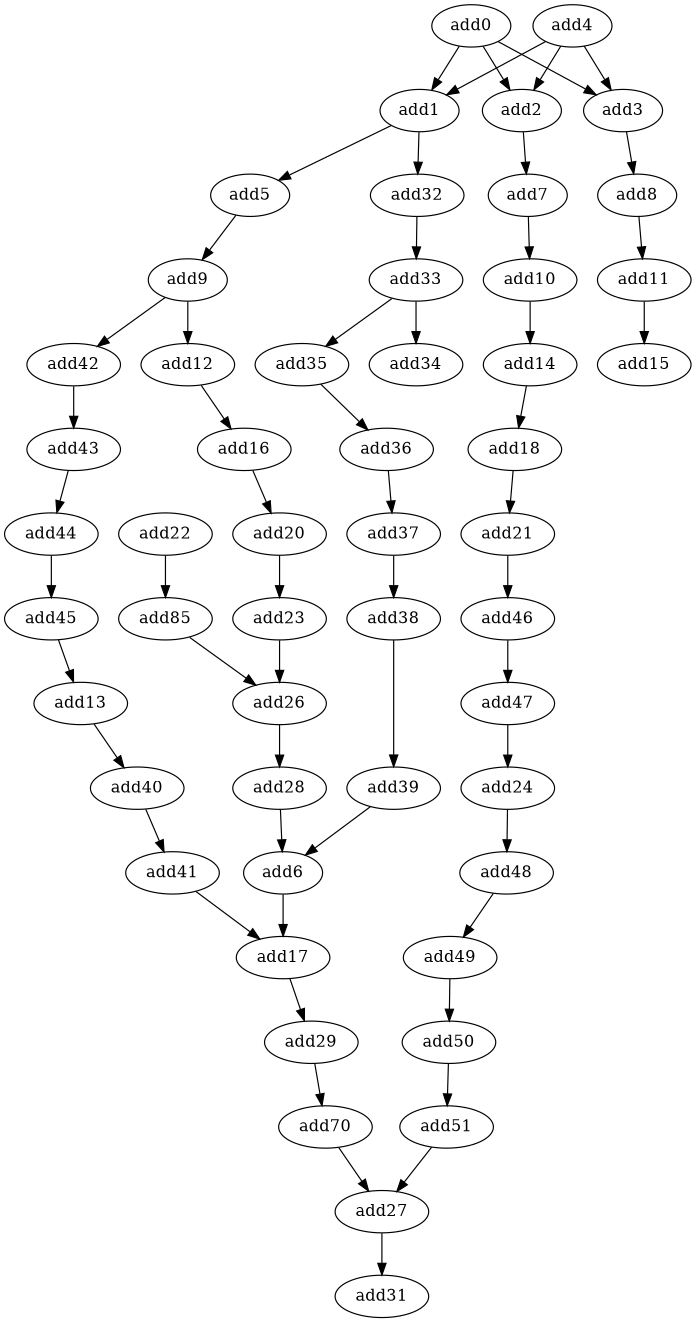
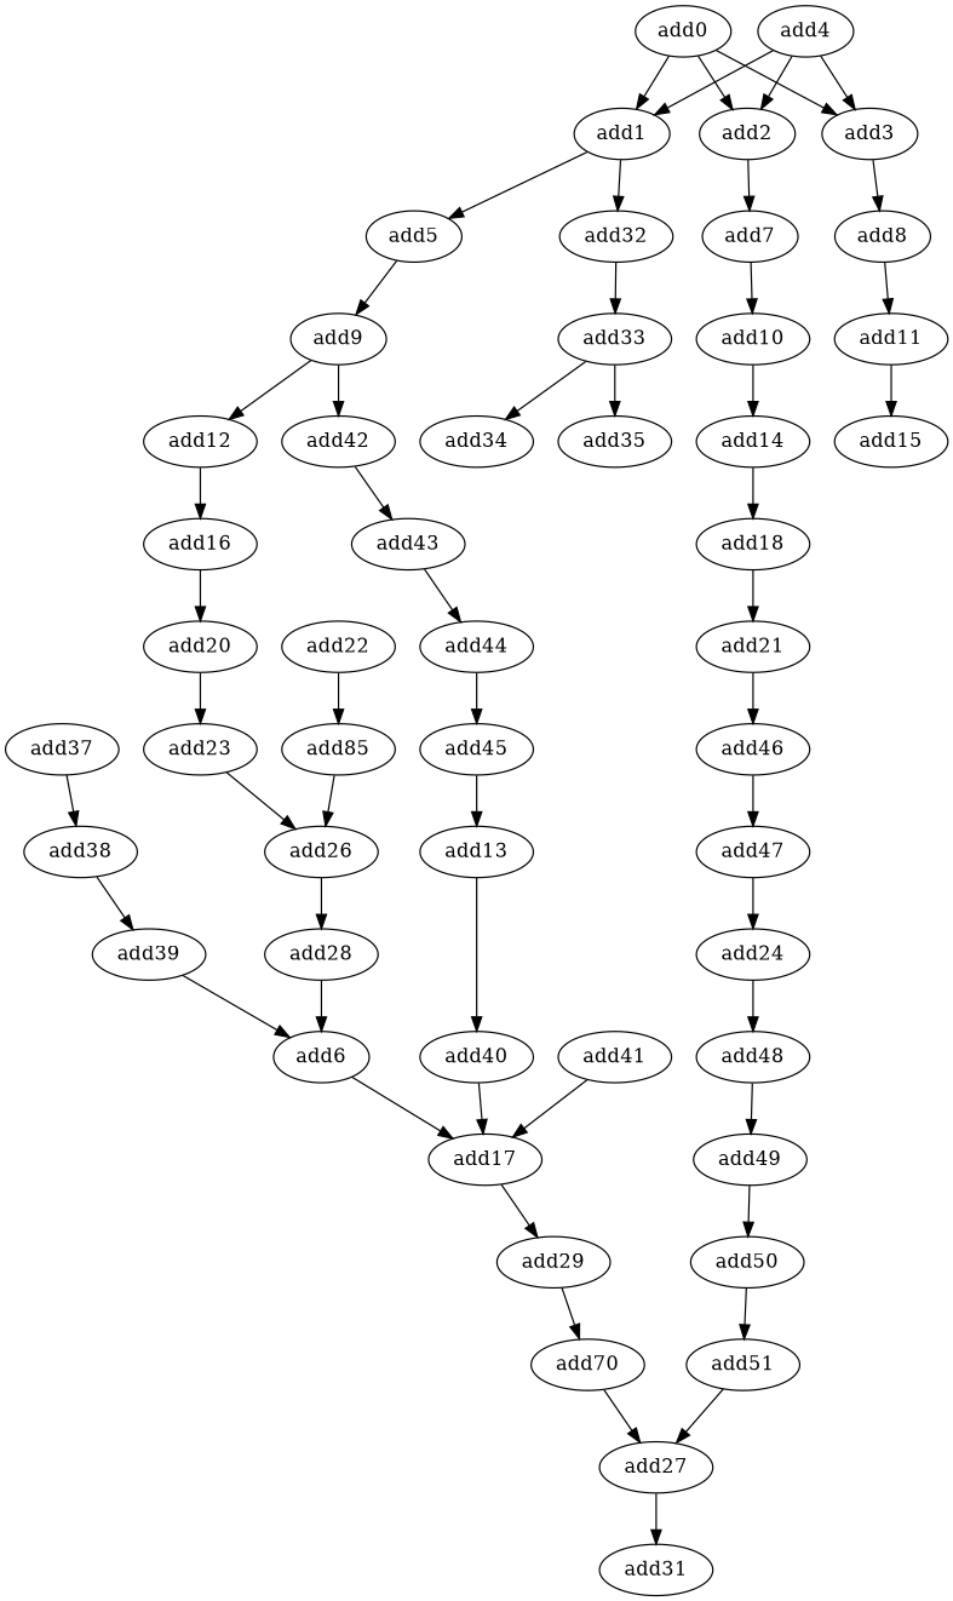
  digraph {
    node [opcode=add]
    add0
    add1
    add2
    add3
    add5
    add32
    add7
    add8
    add9
    add33
    add10
    add11
    add12
    add42
    add6
    add17
    add29
    add14
    add15
    add4
    add16
    add43
    n23 [label=add70]
    add18
    add20
    add13
    add40
    add41
    add21
    add23
    add46
    n32 [label=add85]
    add22
    add26
    add27
    add47
    add28
    add24
    add48
    add49
    add31
    add34
    add35
-   add36
    add37
    add38
    add39
    add44
    add45
    add50
    add51
    add0 -> add1
    add0 -> add2
    add0 -> add3
    add1 -> add5
    add1 -> add32
    add2 -> add7
    add3 -> add8
    add5 -> add9
    add32 -> add33
    add7 -> add10
    add8 -> add11
    add9 -> add12
    add9 -> add42
    add33 -> add34
    add33 -> add35
    add10 -> add14
    add11 -> add15
    add12 -> add16
    add42 -> add43
    add6 -> add17
    add17 -> add29
    add29 -> n23
    add14 -> add18
    add4 -> add1
    add4 -> add2
    add4 -> add3
    add16 -> add20
    add43 -> add44
    n23 -> add27
    add18 -> add21
    add20 -> add23
    add13 -> add40
-   add40 -> add41
+   add40 -> add17
    add41 -> add17
    add21 -> add46
    add23 -> add26
    add46 -> add47
    n32 -> add26
    add22 -> n32
    add26 -> add28
    add27 -> add31
    add47 -> add24
    add28 -> add6
    add24 -> add48
    add48 -> add49
    add49 -> add50
-   add35 -> add36
-   add36 -> add37
    add37 -> add38
    add38 -> add39
    add39 -> add6
    add44 -> add45
    add45 -> add13
    add50 -> add51
    add51 -> add27
  }
